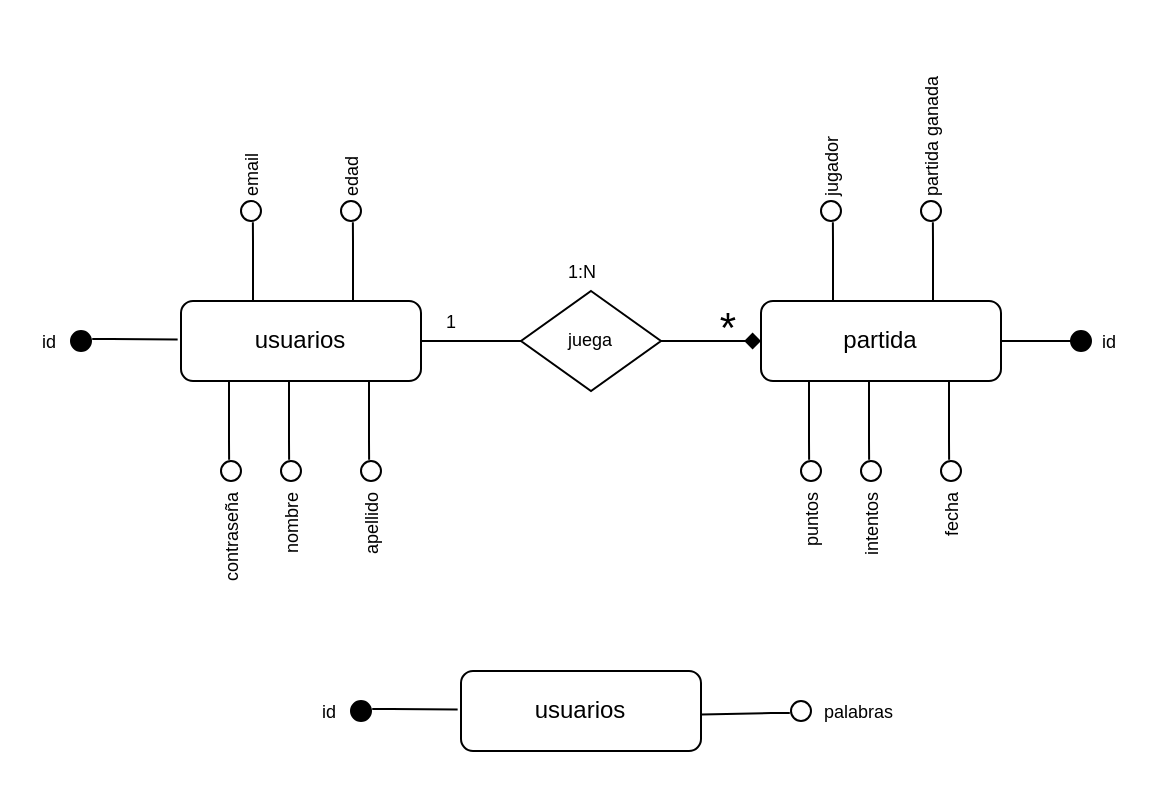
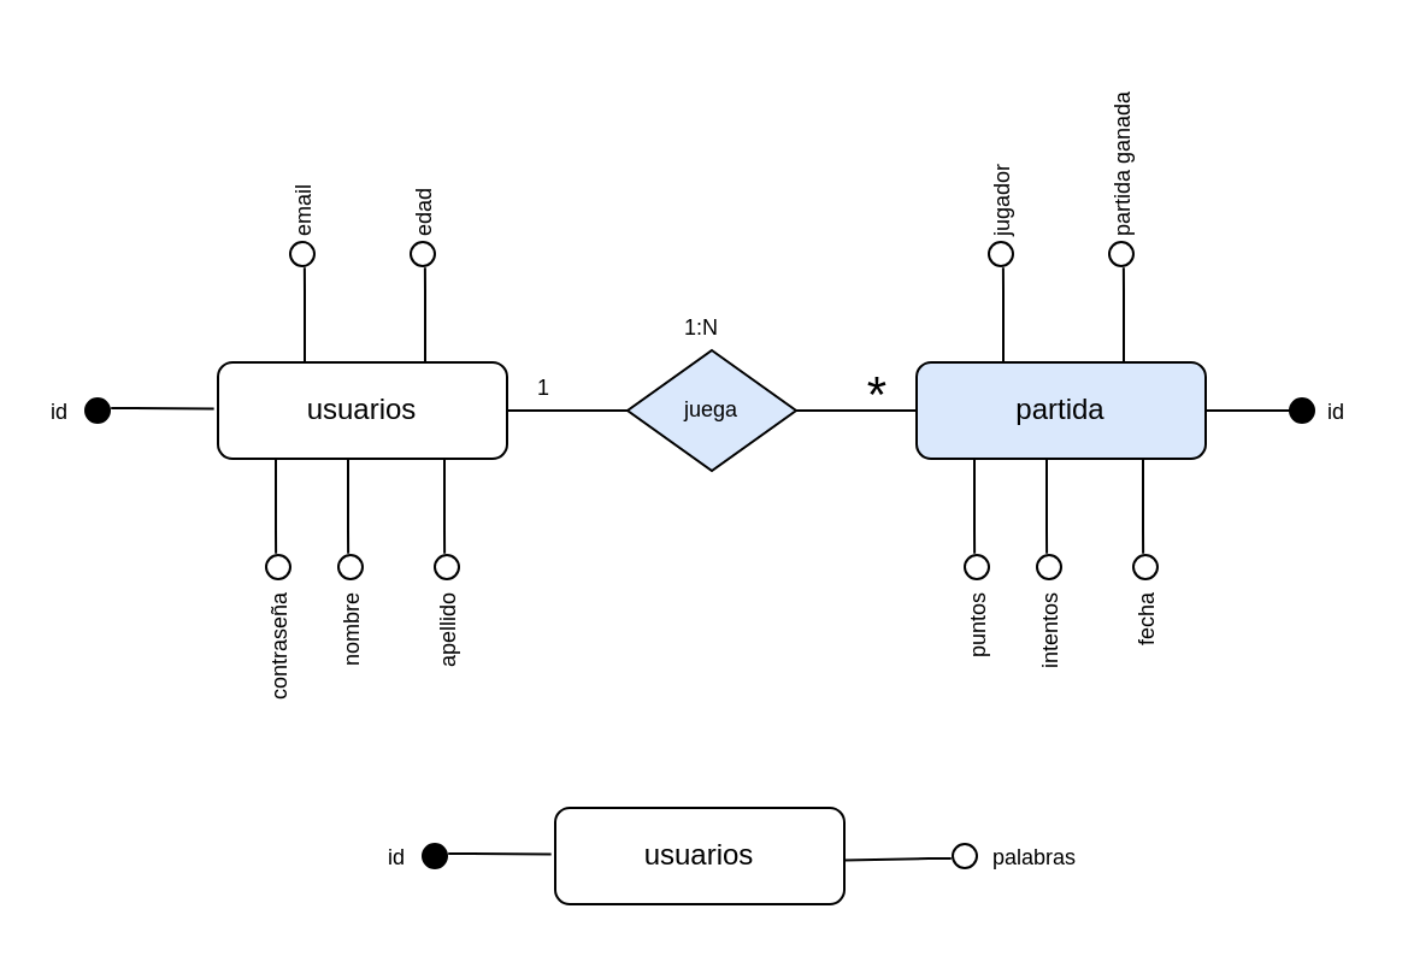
  <mxCell id="0" />
  <mxCell id="1" parent="0" />
  <mxCell id="2" value="" style="group" vertex="1" connectable="0" parent="1"><mxGeometry x="20" y="20" width="540" height="355" as="geometry" /></mxCell>
  <mxCell id="3" value="usuarios" style="rounded=1;whiteSpace=wrap;html=1;fontSize=12;glass=0;strokeWidth=1;shadow=0;" parent="2" vertex="1"><mxGeometry x="70" y="130" width="120" height="40" as="geometry" /></mxCell>
  <mxCell id="4" value="" style="group" vertex="1" connectable="0" parent="2"><mxGeometry x="90" y="200" width="10" height="20" as="geometry" /></mxCell>
  <mxCell id="5" value="" style="ellipse;whiteSpace=wrap;html=1;" vertex="1" parent="4"><mxGeometry y="10" width="10" height="10" as="geometry" /></mxCell>
  <mxCell id="6" value="" style="endArrow=none;html=1;rounded=0;targetPerimeterSpacing=4;exitX=0.406;exitY=-0.061;exitDx=0;exitDy=0;exitPerimeter=0;" edge="1" parent="4" source="5"><mxGeometry width="50" height="50" relative="1" as="geometry"><mxPoint y="20" as="sourcePoint" /><mxPoint x="4" y="-30" as="targetPoint" /><Array as="points"><mxPoint x="4" /></Array></mxGeometry></mxCell>
  <mxCell id="7" value="" style="group" vertex="1" connectable="0" parent="2"><mxGeometry x="120" y="200" width="10" height="20" as="geometry" /></mxCell>
  <mxCell id="8" value="" style="ellipse;whiteSpace=wrap;html=1;" vertex="1" parent="7"><mxGeometry y="10" width="10" height="10" as="geometry" /></mxCell>
  <mxCell id="9" value="" style="endArrow=none;html=1;rounded=0;targetPerimeterSpacing=4;exitX=0.406;exitY=-0.061;exitDx=0;exitDy=0;exitPerimeter=0;" edge="1" parent="7" source="8"><mxGeometry width="50" height="50" relative="1" as="geometry"><mxPoint y="20" as="sourcePoint" /><mxPoint x="4" y="-30" as="targetPoint" /><Array as="points"><mxPoint x="4" /></Array></mxGeometry></mxCell>
  <mxCell id="10" value="" style="group" vertex="1" connectable="0" parent="2"><mxGeometry x="160" y="200" width="10" height="20" as="geometry" /></mxCell>
  <mxCell id="11" value="" style="ellipse;whiteSpace=wrap;html=1;" vertex="1" parent="10"><mxGeometry y="10" width="10" height="10" as="geometry" /></mxCell>
  <mxCell id="12" value="" style="endArrow=none;html=1;rounded=0;targetPerimeterSpacing=4;exitX=0.406;exitY=-0.061;exitDx=0;exitDy=0;exitPerimeter=0;" edge="1" parent="10" source="11"><mxGeometry width="50" height="50" relative="1" as="geometry"><mxPoint y="20" as="sourcePoint" /><mxPoint x="4" y="-30" as="targetPoint" /><Array as="points"><mxPoint x="4" /></Array></mxGeometry></mxCell>
  <mxCell id="13" value="&lt;font style=&quot;font-size: 9px;&quot;&gt;contraseña&lt;/font&gt;" style="text;html=1;strokeColor=none;fillColor=none;align=right;verticalAlign=middle;whiteSpace=wrap;rounded=0;rotation=-90;strokeWidth=0;" vertex="1" parent="2"><mxGeometry x="70" y="244" width="50" height="10" as="geometry" /></mxCell>
  <mxCell id="14" value="&lt;font style=&quot;font-size: 9px;&quot;&gt;nombre&lt;/font&gt;" style="text;html=1;strokeColor=none;fillColor=none;align=right;verticalAlign=middle;whiteSpace=wrap;rounded=0;rotation=-90;strokeWidth=0;" vertex="1" parent="2"><mxGeometry x="100" y="244" width="50" height="10" as="geometry" /></mxCell>
  <mxCell id="15" value="&lt;font style=&quot;font-size: 9px;&quot;&gt;apellido&lt;/font&gt;" style="text;html=1;strokeColor=none;fillColor=none;align=right;verticalAlign=middle;whiteSpace=wrap;rounded=0;rotation=-90;strokeWidth=0;" vertex="1" parent="2"><mxGeometry x="140" y="244" width="50" height="10" as="geometry" /></mxCell>
  <mxCell id="16" value="" style="group;rotation=-180;" vertex="1" connectable="0" parent="2"><mxGeometry x="100" y="80" width="10" height="20" as="geometry" /></mxCell>
  <mxCell id="17" value="" style="ellipse;whiteSpace=wrap;html=1;rotation=-180;" vertex="1" parent="16"><mxGeometry width="10" height="10" as="geometry" /></mxCell>
  <mxCell id="18" value="" style="endArrow=none;html=1;rounded=0;targetPerimeterSpacing=4;exitX=0.406;exitY=-0.061;exitDx=0;exitDy=0;exitPerimeter=0;" edge="1" parent="16" source="17"><mxGeometry width="50" height="50" relative="1" as="geometry"><mxPoint x="10" as="sourcePoint" /><mxPoint x="6" y="50" as="targetPoint" /><Array as="points"><mxPoint x="6" y="20" /></Array></mxGeometry></mxCell>
  <mxCell id="19" value="&lt;font style=&quot;font-size: 9px;&quot;&gt;email&lt;/font&gt;" style="text;html=1;strokeColor=none;fillColor=none;align=left;verticalAlign=middle;whiteSpace=wrap;rounded=0;rotation=-90;strokeWidth=0;" vertex="1" parent="2"><mxGeometry x="80" y="50" width="50" height="10" as="geometry" /></mxCell>
  <mxCell id="20" value="" style="group;rotation=-180;" vertex="1" connectable="0" parent="2"><mxGeometry x="150" y="80" width="10" height="20" as="geometry" /></mxCell>
  <mxCell id="21" value="" style="ellipse;whiteSpace=wrap;html=1;rotation=-180;" vertex="1" parent="20"><mxGeometry width="10" height="10" as="geometry" /></mxCell>
  <mxCell id="22" value="" style="endArrow=none;html=1;rounded=0;targetPerimeterSpacing=4;exitX=0.406;exitY=-0.061;exitDx=0;exitDy=0;exitPerimeter=0;" edge="1" parent="20" source="21"><mxGeometry width="50" height="50" relative="1" as="geometry"><mxPoint x="10" as="sourcePoint" /><mxPoint x="6" y="50" as="targetPoint" /><Array as="points"><mxPoint x="6" y="20" /></Array></mxGeometry></mxCell>
  <mxCell id="23" value="&lt;font style=&quot;font-size: 9px;&quot;&gt;edad&lt;/font&gt;" style="text;html=1;strokeColor=none;fillColor=none;align=left;verticalAlign=middle;whiteSpace=wrap;rounded=0;rotation=-90;strokeWidth=0;" vertex="1" parent="2"><mxGeometry x="130" y="50" width="50" height="10" as="geometry" /></mxCell>
  <mxCell id="24" value="" style="group;rotation=90;" vertex="1" connectable="0" parent="2"><mxGeometry x="20" y="140" width="10" height="20" as="geometry" /></mxCell>
  <mxCell id="25" value="" style="ellipse;whiteSpace=wrap;html=1;rotation=90;fillColor=#000000;" vertex="1" parent="24"><mxGeometry x="-5" y="5" width="10" height="10" as="geometry" /></mxCell>
  <mxCell id="26" value="" style="endArrow=none;html=1;rounded=0;targetPerimeterSpacing=4;exitX=0.406;exitY=-0.061;exitDx=0;exitDy=0;exitPerimeter=0;entryX=-0.014;entryY=0.48;entryDx=0;entryDy=0;entryPerimeter=0;" edge="1" parent="2" source="25" target="3"><mxGeometry width="50" height="50" relative="1" as="geometry"><mxPoint x="15" y="145" as="sourcePoint" /><mxPoint x="65" y="149" as="targetPoint" /><Array as="points"><mxPoint x="35" y="149" /></Array></mxGeometry></mxCell>
  <mxCell id="27" value="&lt;font style=&quot;font-size: 9px;&quot;&gt;id&lt;/font&gt;" style="text;html=1;strokeColor=none;fillColor=none;align=right;verticalAlign=middle;whiteSpace=wrap;rounded=0;rotation=0;strokeWidth=0;" vertex="1" parent="2"><mxGeometry y="145" width="10" height="10" as="geometry" /></mxCell>
- <mxCell id="28" value="partida" style="rounded=1;whiteSpace=wrap;html=1;fontSize=12;glass=0;strokeWidth=1;shadow=0;" vertex="1" parent="2"><mxGeometry x="360" y="130" width="120" height="40" as="geometry" /></mxCell>
+ <mxCell id="28" value="partida" style="rounded=1;whiteSpace=wrap;html=1;fontSize=12;glass=0;strokeWidth=1;shadow=0;fillColor=#dae8fc;" vertex="1" parent="2"><mxGeometry x="360" y="130" width="120" height="40" as="geometry" /></mxCell>
  <mxCell id="29" value="" style="group" vertex="1" connectable="0" parent="2"><mxGeometry x="380" y="200" width="10" height="20" as="geometry" /></mxCell>
  <mxCell id="30" value="" style="ellipse;whiteSpace=wrap;html=1;" vertex="1" parent="29"><mxGeometry y="10" width="10" height="10" as="geometry" /></mxCell>
  <mxCell id="31" value="" style="endArrow=none;html=1;rounded=0;targetPerimeterSpacing=4;exitX=0.406;exitY=-0.061;exitDx=0;exitDy=0;exitPerimeter=0;" edge="1" parent="29" source="30"><mxGeometry width="50" height="50" relative="1" as="geometry"><mxPoint y="20" as="sourcePoint" /><mxPoint x="4" y="-30" as="targetPoint" /><Array as="points"><mxPoint x="4" /></Array></mxGeometry></mxCell>
  <mxCell id="32" value="" style="group" vertex="1" connectable="0" parent="2"><mxGeometry x="410" y="200" width="10" height="20" as="geometry" /></mxCell>
  <mxCell id="33" value="" style="ellipse;whiteSpace=wrap;html=1;" vertex="1" parent="32"><mxGeometry y="10" width="10" height="10" as="geometry" /></mxCell>
  <mxCell id="34" value="" style="endArrow=none;html=1;rounded=0;targetPerimeterSpacing=4;exitX=0.406;exitY=-0.061;exitDx=0;exitDy=0;exitPerimeter=0;" edge="1" parent="32" source="33"><mxGeometry width="50" height="50" relative="1" as="geometry"><mxPoint y="20" as="sourcePoint" /><mxPoint x="4" y="-30" as="targetPoint" /><Array as="points"><mxPoint x="4" /></Array></mxGeometry></mxCell>
  <mxCell id="35" value="" style="group" vertex="1" connectable="0" parent="2"><mxGeometry x="450" y="200" width="10" height="20" as="geometry" /></mxCell>
  <mxCell id="36" value="" style="ellipse;whiteSpace=wrap;html=1;" vertex="1" parent="35"><mxGeometry y="10" width="10" height="10" as="geometry" /></mxCell>
  <mxCell id="37" value="" style="endArrow=none;html=1;rounded=0;targetPerimeterSpacing=4;exitX=0.406;exitY=-0.061;exitDx=0;exitDy=0;exitPerimeter=0;" edge="1" parent="35" source="36"><mxGeometry width="50" height="50" relative="1" as="geometry"><mxPoint y="20" as="sourcePoint" /><mxPoint x="4" y="-30" as="targetPoint" /><Array as="points"><mxPoint x="4" /></Array></mxGeometry></mxCell>
  <mxCell id="38" value="&lt;font style=&quot;font-size: 9px;&quot;&gt;puntos&lt;/font&gt;" style="text;html=1;strokeColor=none;fillColor=none;align=right;verticalAlign=middle;whiteSpace=wrap;rounded=0;rotation=-90;strokeWidth=0;" vertex="1" parent="2"><mxGeometry x="360" y="244" width="50" height="10" as="geometry" /></mxCell>
  <mxCell id="39" value="&lt;font style=&quot;font-size: 9px;&quot;&gt;intentos&lt;/font&gt;" style="text;html=1;strokeColor=none;fillColor=none;align=right;verticalAlign=middle;whiteSpace=wrap;rounded=0;rotation=-90;strokeWidth=0;" vertex="1" parent="2"><mxGeometry x="390" y="244" width="50" height="10" as="geometry" /></mxCell>
  <mxCell id="40" value="&lt;font style=&quot;font-size: 9px;&quot;&gt;fecha&lt;/font&gt;" style="text;html=1;strokeColor=none;fillColor=none;align=right;verticalAlign=middle;whiteSpace=wrap;rounded=0;rotation=-90;strokeWidth=0;" vertex="1" parent="2"><mxGeometry x="430" y="244" width="50" height="10" as="geometry" /></mxCell>
  <mxCell id="41" value="" style="group;rotation=-180;" vertex="1" connectable="0" parent="2"><mxGeometry x="390" y="80" width="10" height="20" as="geometry" /></mxCell>
  <mxCell id="42" value="" style="ellipse;whiteSpace=wrap;html=1;rotation=-180;" vertex="1" parent="41"><mxGeometry width="10" height="10" as="geometry" /></mxCell>
  <mxCell id="43" value="" style="endArrow=none;html=1;rounded=0;targetPerimeterSpacing=4;exitX=0.406;exitY=-0.061;exitDx=0;exitDy=0;exitPerimeter=0;" edge="1" parent="41" source="42"><mxGeometry width="50" height="50" relative="1" as="geometry"><mxPoint x="10" as="sourcePoint" /><mxPoint x="6" y="50" as="targetPoint" /><Array as="points"><mxPoint x="6" y="20" /></Array></mxGeometry></mxCell>
  <mxCell id="44" value="&lt;font style=&quot;font-size: 9px;&quot;&gt;jugador&lt;/font&gt;" style="text;html=1;strokeColor=none;fillColor=none;align=left;verticalAlign=middle;whiteSpace=wrap;rounded=0;rotation=-90;strokeWidth=0;" vertex="1" parent="2"><mxGeometry x="370" y="50" width="50" height="10" as="geometry" /></mxCell>
  <mxCell id="45" value="" style="group;rotation=-180;" vertex="1" connectable="0" parent="2"><mxGeometry x="440" y="80" width="10" height="20" as="geometry" /></mxCell>
  <mxCell id="46" value="" style="ellipse;whiteSpace=wrap;html=1;rotation=-180;" vertex="1" parent="45"><mxGeometry width="10" height="10" as="geometry" /></mxCell>
  <mxCell id="47" value="" style="endArrow=none;html=1;rounded=0;targetPerimeterSpacing=4;exitX=0.406;exitY=-0.061;exitDx=0;exitDy=0;exitPerimeter=0;" edge="1" parent="45" source="46"><mxGeometry width="50" height="50" relative="1" as="geometry"><mxPoint x="10" as="sourcePoint" /><mxPoint x="6" y="50" as="targetPoint" /><Array as="points"><mxPoint x="6" y="20" /></Array></mxGeometry></mxCell>
  <mxCell id="48" value="&lt;font style=&quot;font-size: 9px;&quot;&gt;partida ganada&lt;/font&gt;" style="text;html=1;strokeColor=none;fillColor=none;align=left;verticalAlign=middle;whiteSpace=wrap;rounded=0;rotation=-90;strokeWidth=0;" vertex="1" parent="2"><mxGeometry x="405" y="35" width="80" height="10" as="geometry" /></mxCell>
  <mxCell id="49" value="" style="group;rotation=90;" vertex="1" connectable="0" parent="2"><mxGeometry x="520" y="140" width="10" height="20" as="geometry" /></mxCell>
  <mxCell id="50" value="" style="ellipse;whiteSpace=wrap;html=1;rotation=90;fillColor=#000000;" vertex="1" parent="49"><mxGeometry x="-5" y="5" width="10" height="10" as="geometry" /></mxCell>
  <mxCell id="51" value="&lt;font style=&quot;font-size: 9px;&quot;&gt;id&lt;/font&gt;" style="text;html=1;strokeColor=none;fillColor=none;align=right;verticalAlign=middle;whiteSpace=wrap;rounded=0;rotation=0;strokeWidth=0;" vertex="1" parent="2"><mxGeometry x="530" y="145" width="10" height="10" as="geometry" /></mxCell>
  <mxCell id="52" value="" style="endArrow=none;html=1;rounded=0;fontSize=9;targetPerimeterSpacing=4;entryX=0.5;entryY=1;entryDx=0;entryDy=0;exitX=1;exitY=0.5;exitDx=0;exitDy=0;" edge="1" parent="2" source="28" target="50"><mxGeometry width="50" height="50" relative="1" as="geometry"><mxPoint x="440" y="180" as="sourcePoint" /><mxPoint x="490" y="130" as="targetPoint" /></mxGeometry></mxCell>
- <mxCell id="53" value="juega" style="rhombus;whiteSpace=wrap;html=1;strokeWidth=1;fontSize=9;" vertex="1" parent="2"><mxGeometry x="240" y="125" width="70" height="50" as="geometry" /></mxCell>
+ <mxCell id="53" value="juega" style="rhombus;whiteSpace=wrap;html=1;strokeWidth=1;fontSize=9;fillColor=#dae8fc;" vertex="1" parent="2"><mxGeometry x="240" y="125" width="70" height="50" as="geometry" /></mxCell>
  <mxCell id="54" value="" style="endArrow=none;html=1;rounded=0;fontSize=9;targetPerimeterSpacing=4;exitX=0;exitY=0.5;exitDx=0;exitDy=0;entryX=1;entryY=0.5;entryDx=0;entryDy=0;" edge="1" parent="2" source="53" target="3"><mxGeometry width="50" height="50" relative="1" as="geometry"><mxPoint x="290" y="190" as="sourcePoint" /><mxPoint x="340" y="140" as="targetPoint" /></mxGeometry></mxCell>
- <mxCell id="55" value="" style="endArrow=diamond;html=1;rounded=0;fontSize=9;targetPerimeterSpacing=4;entryX=0;entryY=0.5;entryDx=0;entryDy=0;exitX=1;exitY=0.5;exitDx=0;exitDy=0;" edge="1" parent="2" source="53" target="28"><mxGeometry width="50" height="50" relative="1" as="geometry"><mxPoint x="290" y="190" as="sourcePoint" /><mxPoint x="340" y="140" as="targetPoint" /></mxGeometry></mxCell>
+ <mxCell id="55" value="" style="endArrow=none;html=1;rounded=0;fontSize=9;targetPerimeterSpacing=4;entryX=0;entryY=0.5;entryDx=0;entryDy=0;exitX=1;exitY=0.5;exitDx=0;exitDy=0;" edge="1" parent="2" source="53" target="28"><mxGeometry width="50" height="50" relative="1" as="geometry"><mxPoint x="290" y="190" as="sourcePoint" /><mxPoint x="340" y="140" as="targetPoint" /></mxGeometry></mxCell>
  <mxCell id="56" value="&lt;font style=&quot;font-size: 9px;&quot;&gt;1&lt;/font&gt;" style="text;html=1;strokeColor=none;fillColor=none;align=right;verticalAlign=middle;whiteSpace=wrap;rounded=0;rotation=0;strokeWidth=0;" vertex="1" parent="2"><mxGeometry x="200" y="135" width="10" height="10" as="geometry" /></mxCell>
  <mxCell id="57" value="&lt;font style=&quot;font-size: 21px;&quot;&gt;*&lt;/font&gt;" style="text;html=1;strokeColor=none;fillColor=none;align=right;verticalAlign=middle;whiteSpace=wrap;rounded=0;rotation=0;strokeWidth=0;" vertex="1" parent="2"><mxGeometry x="340" y="138" width="10" height="10" as="geometry" /></mxCell>
  <mxCell id="58" value="&lt;font style=&quot;font-size: 9px;&quot;&gt;1:N&lt;/font&gt;" style="text;html=1;strokeColor=none;fillColor=none;align=right;verticalAlign=middle;whiteSpace=wrap;rounded=0;rotation=0;strokeWidth=0;" vertex="1" parent="2"><mxGeometry x="270" y="110" width="10" height="10" as="geometry" /></mxCell>
  <mxCell id="59" value="usuarios" style="rounded=1;whiteSpace=wrap;html=1;fontSize=12;glass=0;strokeWidth=1;shadow=0;" vertex="1" parent="2"><mxGeometry x="210" y="315" width="120" height="40" as="geometry" /></mxCell>
  <mxCell id="60" value="" style="group;rotation=-90;" vertex="1" connectable="0" parent="2"><mxGeometry x="370" y="325" width="10" height="20" as="geometry" /></mxCell>
  <mxCell id="61" value="" style="ellipse;whiteSpace=wrap;html=1;rotation=-90;" vertex="1" parent="60"><mxGeometry x="5" y="5" width="10" height="10" as="geometry" /></mxCell>
  <mxCell id="62" value="&lt;font style=&quot;font-size: 9px;&quot;&gt;palabras&lt;/font&gt;" style="text;html=1;strokeColor=none;fillColor=none;align=left;verticalAlign=middle;whiteSpace=wrap;rounded=0;rotation=0;strokeWidth=0;" vertex="1" parent="2"><mxGeometry x="390" y="330" width="50" height="10" as="geometry" /></mxCell>
  <mxCell id="63" value="" style="group;rotation=90;" vertex="1" connectable="0" parent="2"><mxGeometry x="160" y="325" width="10" height="20" as="geometry" /></mxCell>
  <mxCell id="64" value="" style="ellipse;whiteSpace=wrap;html=1;rotation=90;fillColor=#000000;" vertex="1" parent="63"><mxGeometry x="-5" y="5" width="10" height="10" as="geometry" /></mxCell>
  <mxCell id="65" value="" style="endArrow=none;html=1;rounded=0;targetPerimeterSpacing=4;exitX=0.406;exitY=-0.061;exitDx=0;exitDy=0;exitPerimeter=0;entryX=-0.014;entryY=0.48;entryDx=0;entryDy=0;entryPerimeter=0;" edge="1" parent="2" source="64" target="59"><mxGeometry width="50" height="50" relative="1" as="geometry"><mxPoint x="155" y="330" as="sourcePoint" /><mxPoint x="205" y="334" as="targetPoint" /><Array as="points"><mxPoint x="175" y="334" /></Array></mxGeometry></mxCell>
  <mxCell id="66" value="&lt;font style=&quot;font-size: 9px;&quot;&gt;id&lt;/font&gt;" style="text;html=1;strokeColor=none;fillColor=none;align=right;verticalAlign=middle;whiteSpace=wrap;rounded=0;rotation=0;strokeWidth=0;" vertex="1" parent="2"><mxGeometry x="140" y="330" width="10" height="10" as="geometry" /></mxCell>
  <mxCell id="67" value="" style="endArrow=none;html=1;rounded=0;targetPerimeterSpacing=4;exitX=0.406;exitY=-0.061;exitDx=0;exitDy=0;exitPerimeter=0;entryX=1.002;entryY=0.543;entryDx=0;entryDy=0;entryPerimeter=0;" edge="1" parent="2" source="61" target="59"><mxGeometry width="50" height="50" relative="1" as="geometry"><mxPoint x="385" y="340" as="sourcePoint" /><mxPoint x="335" y="336" as="targetPoint" /><Array as="points"><mxPoint x="365" y="336" /></Array></mxGeometry></mxCell>
